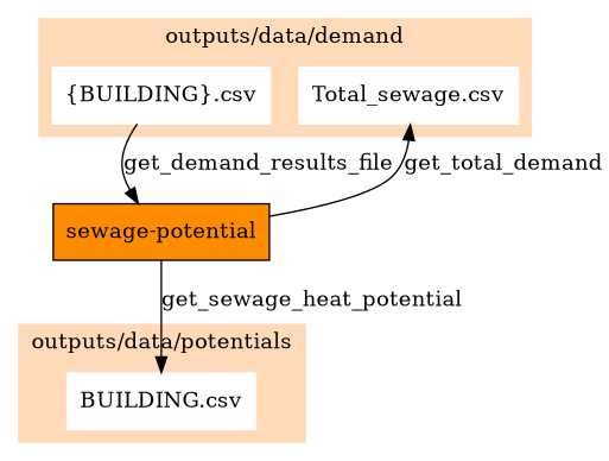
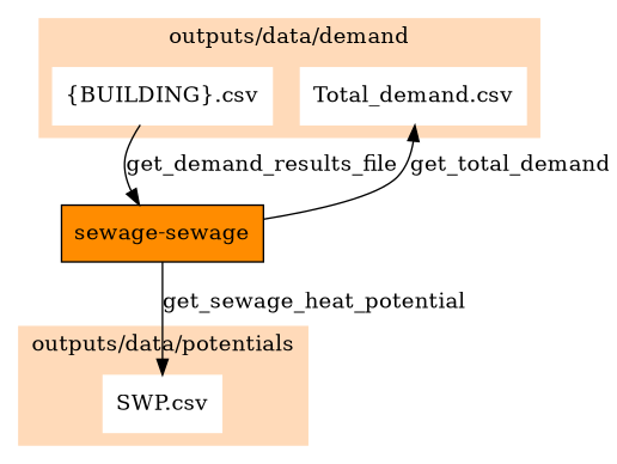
  digraph {
    rankdir=TB
    node [color=white shape=box style=filled]
    "{BUILDING}.csv"
-   "Total_demand.csv" [label="Total_sewage.csv"]
-   "SWP.csv" [label="BUILDING.csv"]
-   "sewage-potential" [fillcolor=darkorange color=""]
+   "Total_demand.csv"
+   "SWP.csv"
+   "sewage-potential" [fillcolor=darkorange label="sewage-sewage" color=""]
    subgraph cluster_1 {
      color=peachpuff
      label="outputs/data/demand"
      style=filled
      "{BUILDING}.csv"
      "Total_demand.csv"
    }
    subgraph cluster_2 {
      color=peachpuff
      label="outputs/data/potentials"
      style=filled
      "SWP.csv"
    }
    "{BUILDING}.csv" -> "sewage-potential" [label=get_demand_results_file]
    "sewage-potential" -> "Total_demand.csv" [label=get_total_demand]
    "sewage-potential" -> "SWP.csv" [label=get_sewage_heat_potential]
  }
